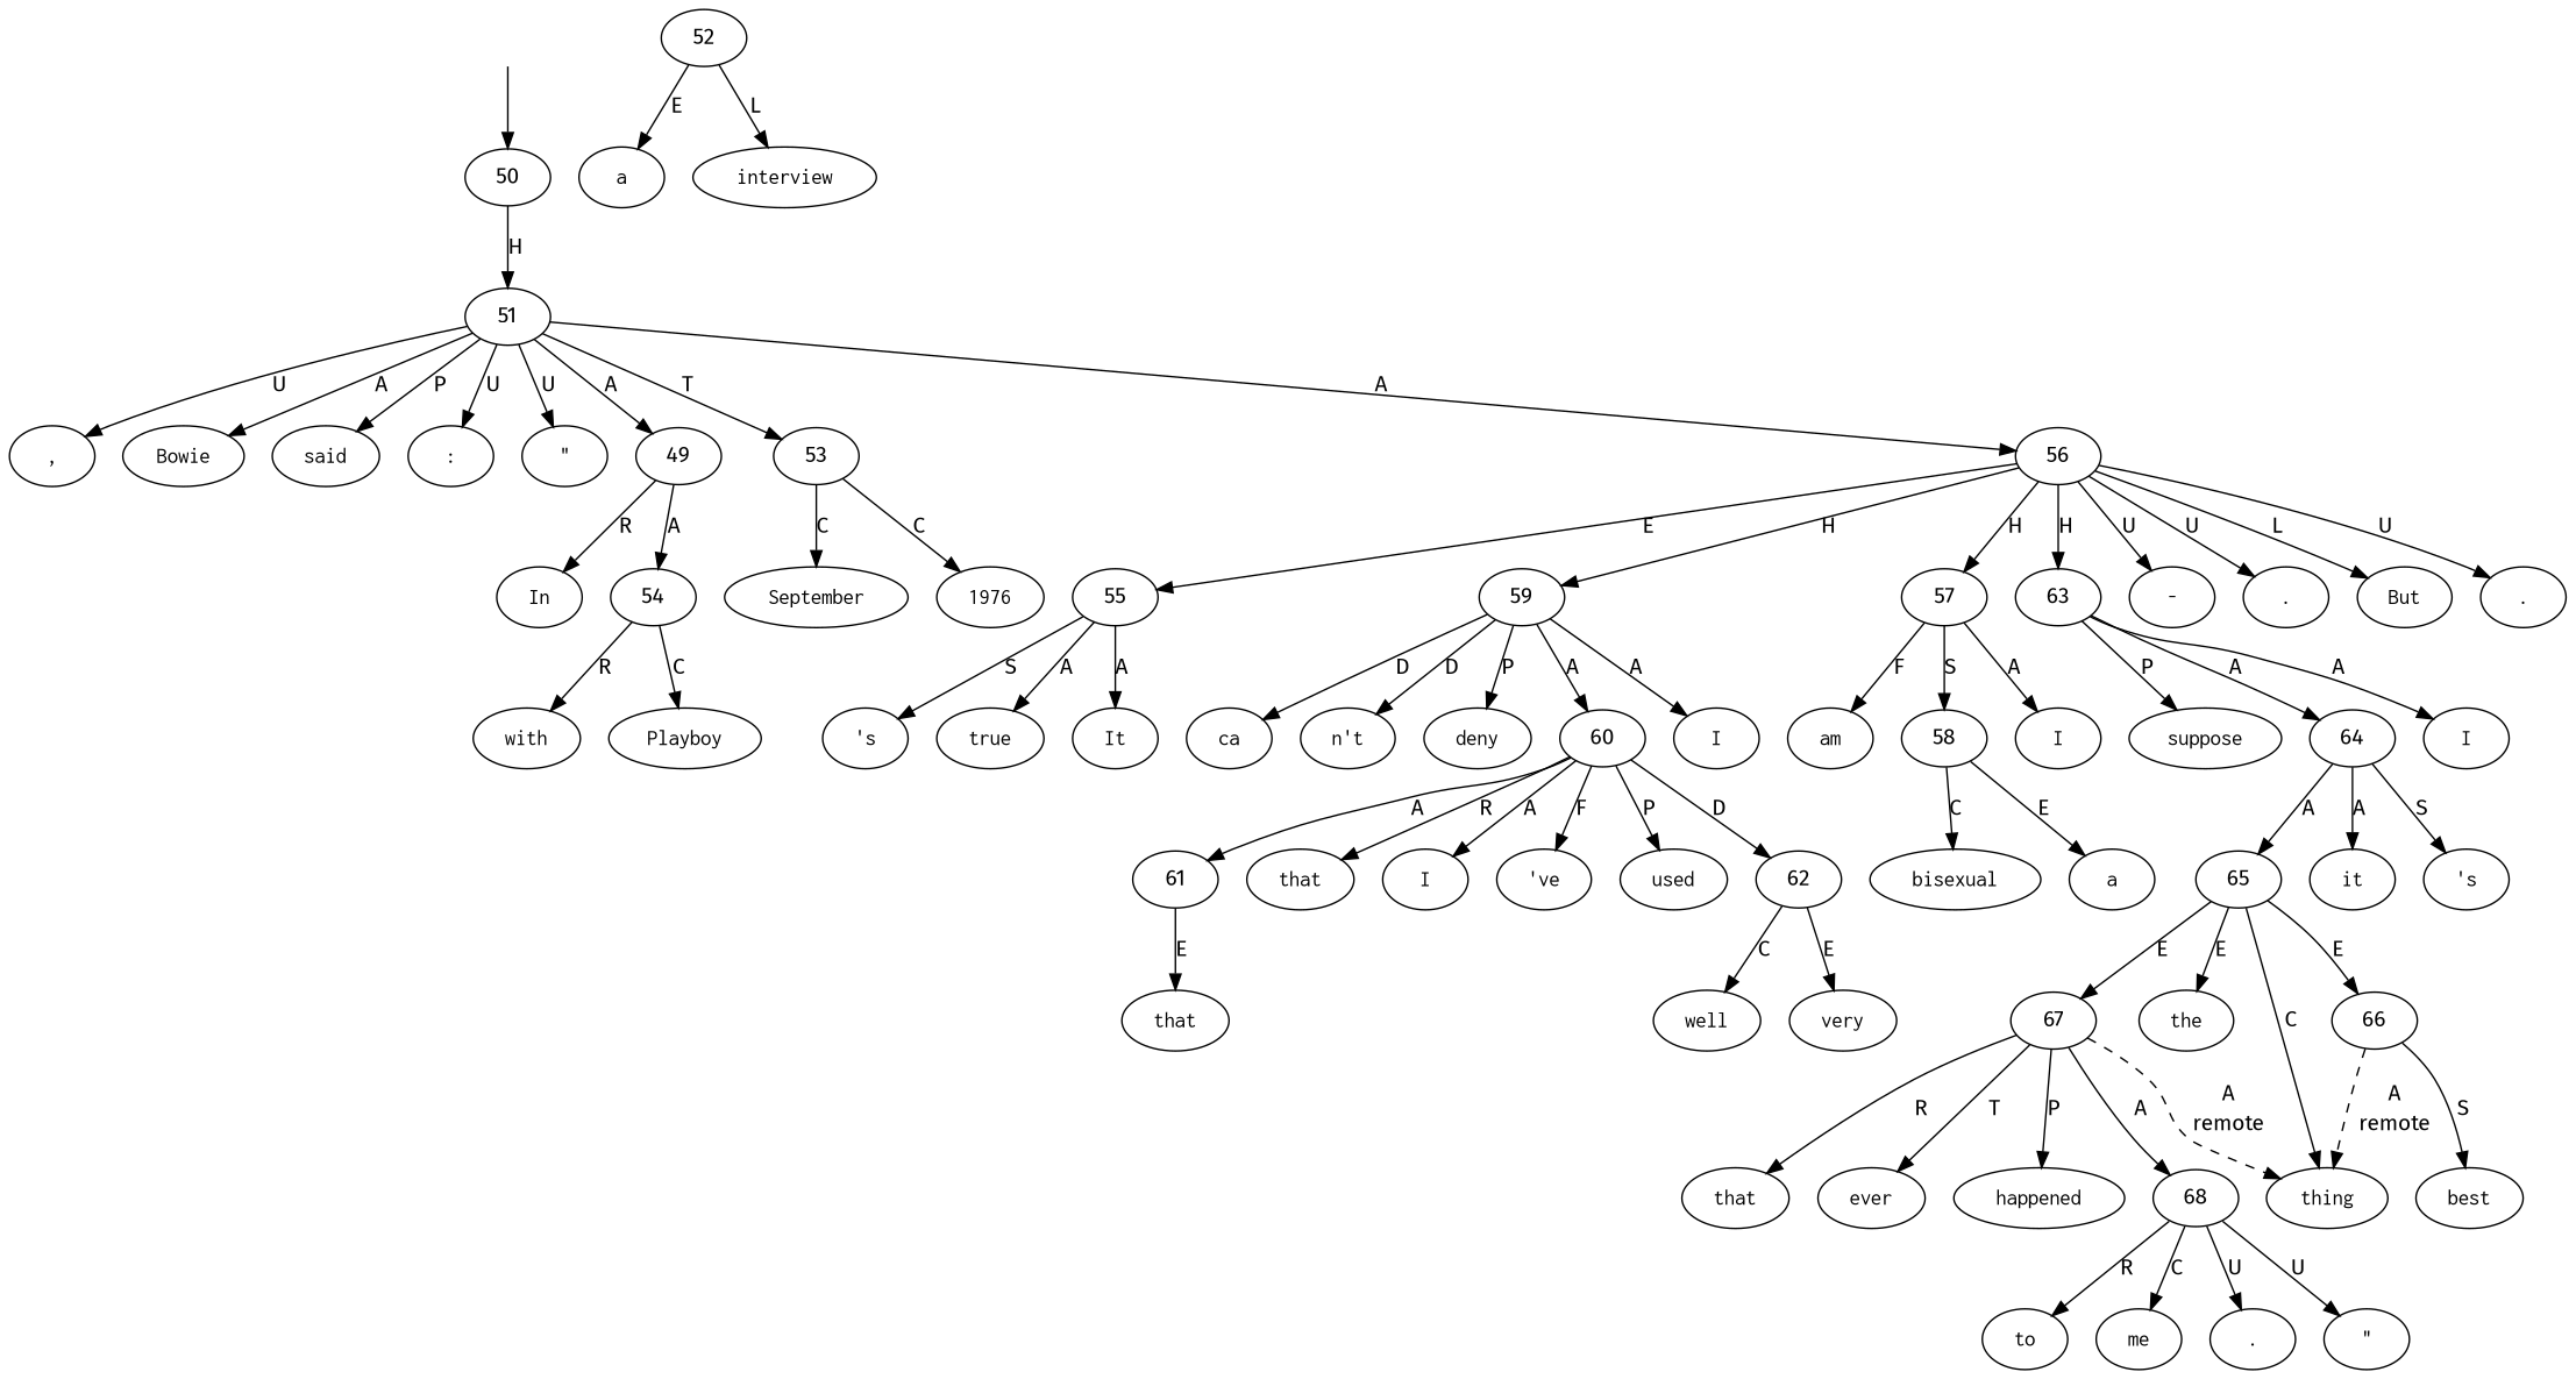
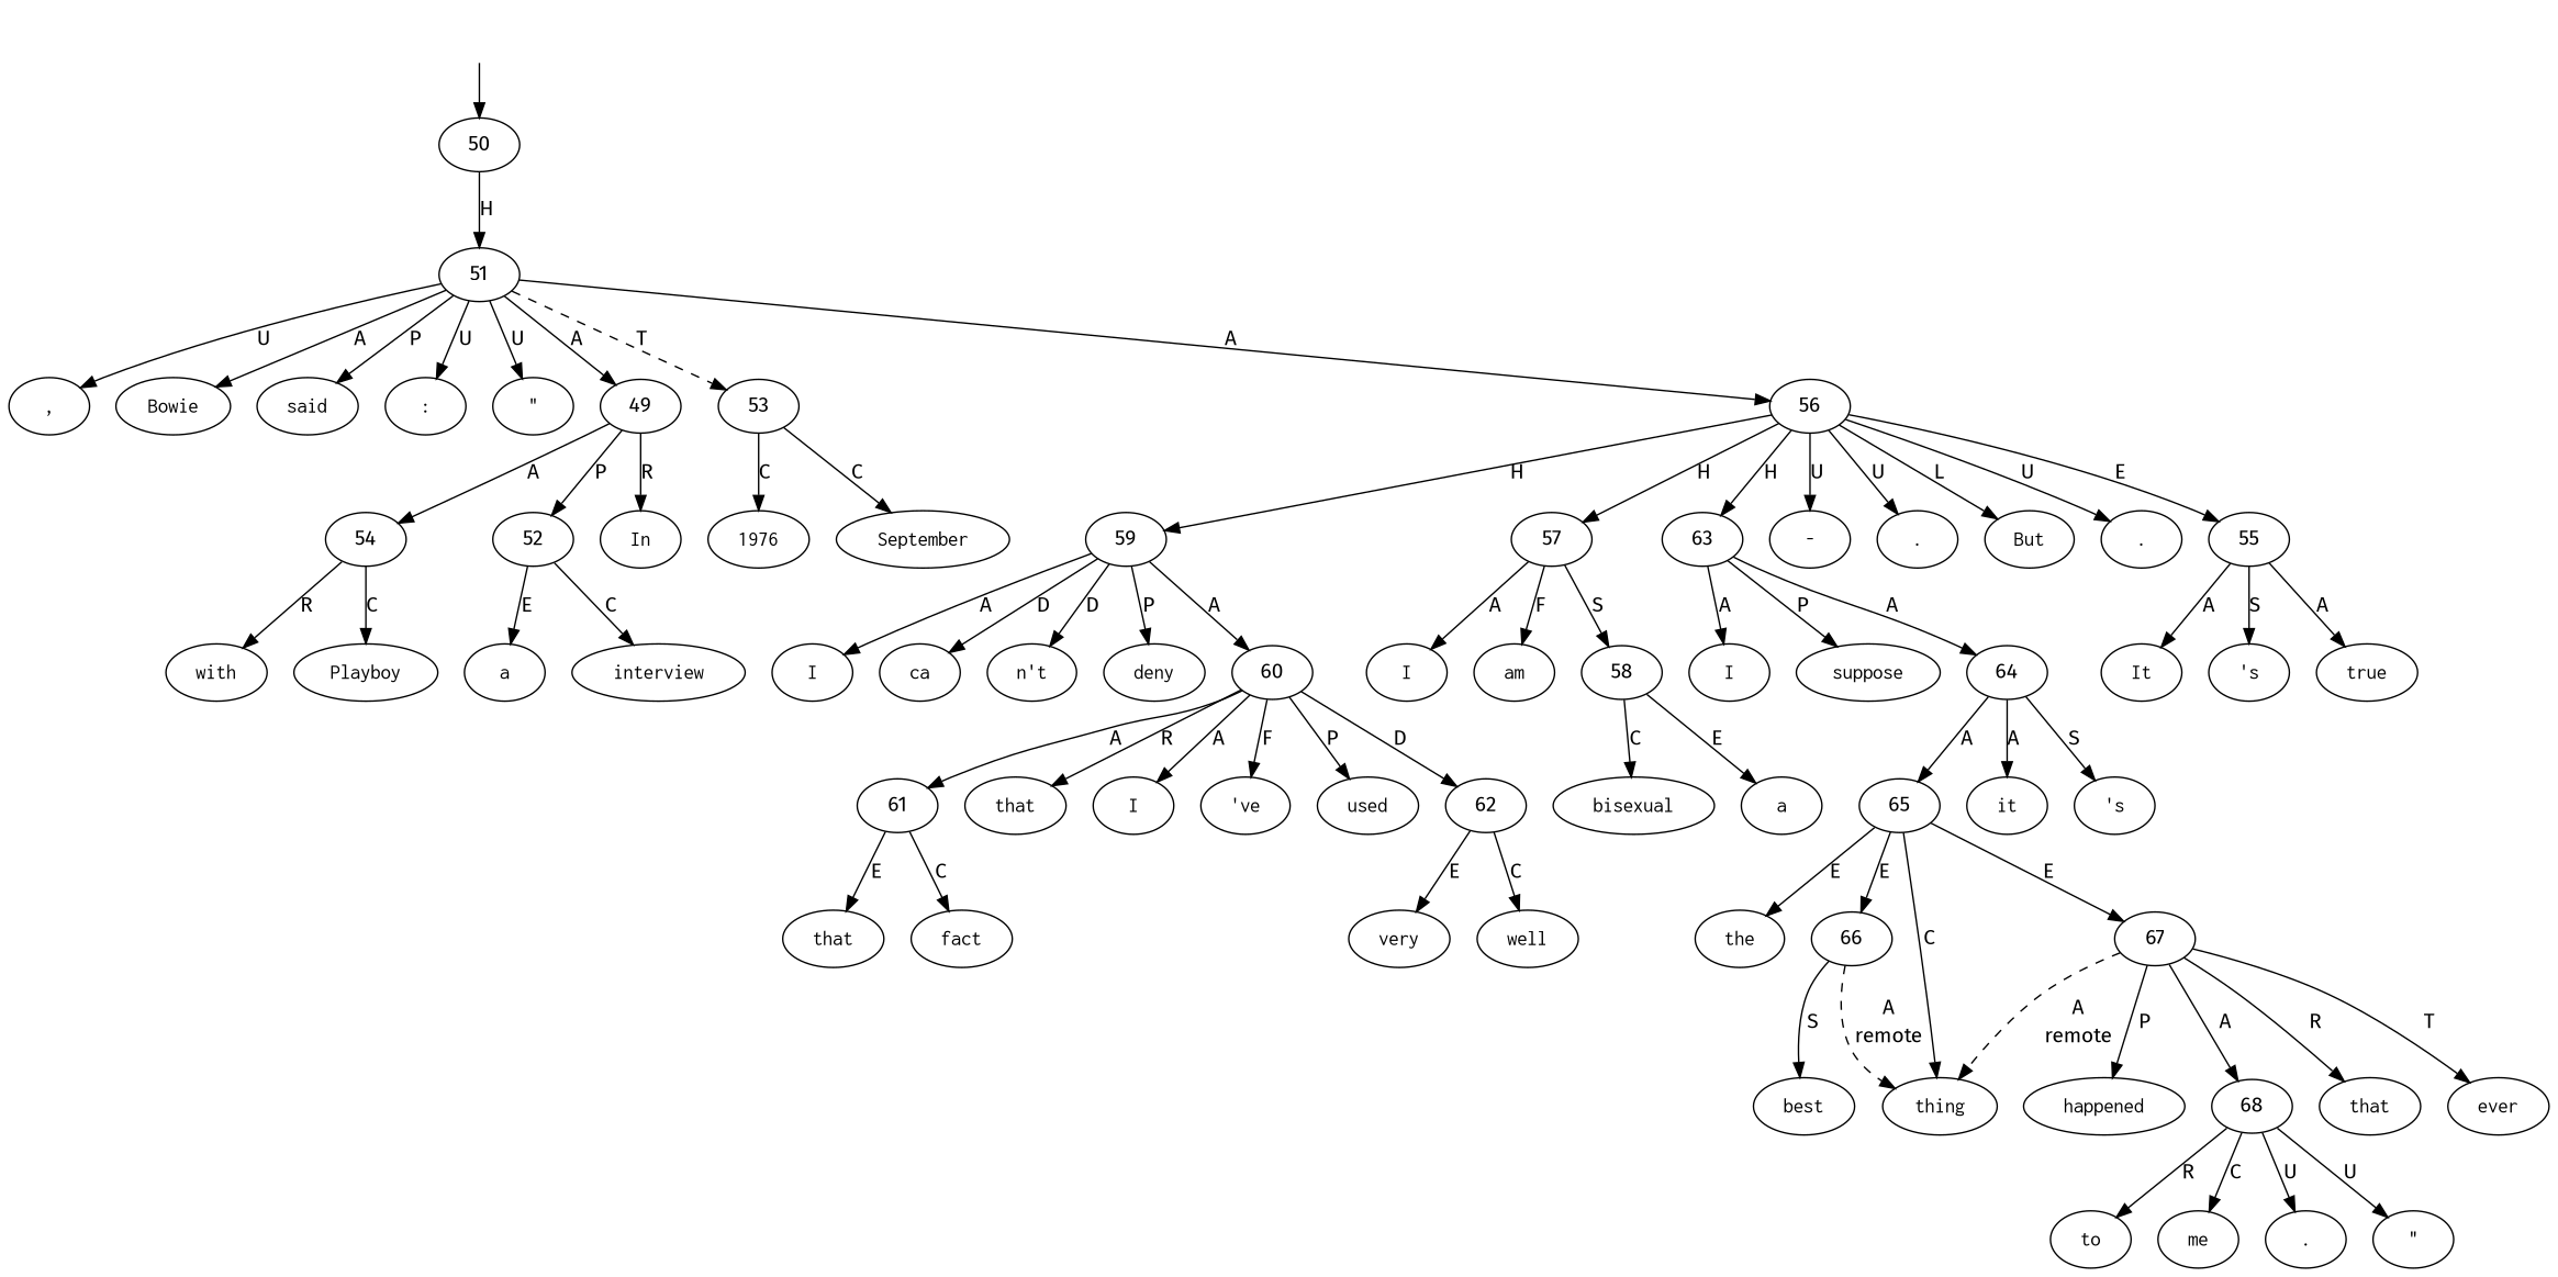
  digraph {
    fontname="Fira Sans"
    node [fontname="Fira Sans" shape=oval]
    edge [fontname="Fira Sans"]
    top [style=invis shape=""]
    50 [shape=""]
    51 [shape=""]
    n4 [label=<<table align="center" border="0" cellspacing="0"><tr><td colspan="2"><font face="Courier">,</font></td></tr></table>>]
    n5 [label=<<table align="center" border="0" cellspacing="0"><tr><td colspan="2"><font face="Courier">Bowie</font></td></tr></table>>]
    n6 [label=<<table align="center" border="0" cellspacing="0"><tr><td colspan="2"><font face="Courier">said</font></td></tr></table>>]
    n7 [label=<<table align="center" border="0" cellspacing="0"><tr><td colspan="2"><font face="Courier">:</font></td></tr></table>>]
    n8 [label=<<table align="center" border="0" cellspacing="0"><tr><td colspan="2"><font face="Courier">&quot;</font></td></tr></table>>]
    49 [shape=""]
    53 [shape=""]
    56 [shape=""]
    n12 [label=<<table align="center" border="0" cellspacing="0"><tr><td colspan="2"><font face="Courier">In</font></td></tr></table>>]
    n13 [label=<<table align="center" border="0" cellspacing="0"><tr><td colspan="2"><font face="Courier">a</font></td></tr></table>>]
    n14 [label=<<table align="center" border="0" cellspacing="0"><tr><td colspan="2"><font face="Courier">September</font></td></tr></table>>]
    n15 [label=<<table align="center" border="0" cellspacing="0"><tr><td colspan="2"><font face="Courier">1976</font></td></tr></table>>]
    n16 [label=<<table align="center" border="0" cellspacing="0"><tr><td colspan="2"><font face="Courier">interview</font></td></tr></table>>]
    n17 [label=<<table align="center" border="0" cellspacing="0"><tr><td colspan="2"><font face="Courier">with</font></td></tr></table>>]
    n18 [label=<<table align="center" border="0" cellspacing="0"><tr><td colspan="2"><font face="Courier">Playboy</font></td></tr></table>>]
    n19 [label=<<table align="center" border="0" cellspacing="0"><tr><td colspan="2"><font face="Courier">It</font></td></tr></table>>]
    n20 [label=<<table align="center" border="0" cellspacing="0"><tr><td colspan="2"><font face="Courier">&#x27;s</font></td></tr></table>>]
    n21 [label=<<table align="center" border="0" cellspacing="0"><tr><td colspan="2"><font face="Courier">true</font></td></tr></table>>]
    n22 [label=<<table align="center" border="0" cellspacing="0"><tr><td colspan="2"><font face="Courier">-</font></td></tr></table>>]
    n23 [label=<<table align="center" border="0" cellspacing="0"><tr><td colspan="2"><font face="Courier">I</font></td></tr></table>>]
    n24 [label=<<table align="center" border="0" cellspacing="0"><tr><td colspan="2"><font face="Courier">am</font></td></tr></table>>]
    n25 [label=<<table align="center" border="0" cellspacing="0"><tr><td colspan="2"><font face="Courier">a</font></td></tr></table>>]
    n26 [label=<<table align="center" border="0" cellspacing="0"><tr><td colspan="2"><font face="Courier">bisexual</font></td></tr></table>>]
    n27 [label=<<table align="center" border="0" cellspacing="0"><tr><td colspan="2"><font face="Courier">.</font></td></tr></table>>]
    n28 [label=<<table align="center" border="0" cellspacing="0"><tr><td colspan="2"><font face="Courier">But</font></td></tr></table>>]
    n29 [label=<<table align="center" border="0" cellspacing="0"><tr><td colspan="2"><font face="Courier">I</font></td></tr></table>>]
    n30 [label=<<table align="center" border="0" cellspacing="0"><tr><td colspan="2"><font face="Courier">ca</font></td></tr></table>>]
    n31 [label=<<table align="center" border="0" cellspacing="0"><tr><td colspan="2"><font face="Courier">n&#x27;t</font></td></tr></table>>]
    n32 [label=<<table align="center" border="0" cellspacing="0"><tr><td colspan="2"><font face="Courier">deny</font></td></tr></table>>]
    n33 [label=<<table align="center" border="0" cellspacing="0"><tr><td colspan="2"><font face="Courier">that</font></td></tr></table>>]
    n34 [label=<<table align="center" border="0" cellspacing="0"><tr><td colspan="2"><font face="Courier">I</font></td></tr></table>>]
    n35 [label=<<table align="center" border="0" cellspacing="0"><tr><td colspan="2"><font face="Courier">&#x27;ve</font></td></tr></table>>]
    n36 [label=<<table align="center" border="0" cellspacing="0"><tr><td colspan="2"><font face="Courier">used</font></td></tr></table>>]
    n37 [label=<<table align="center" border="0" cellspacing="0"><tr><td colspan="2"><font face="Courier">that</font></td></tr></table>>]
+   n38 [label=<<table align="center" border="0" cellspacing="0"><tr><td colspan="2"><font face="Courier">fact</font></td></tr></table>>]
    n39 [label=<<table align="center" border="0" cellspacing="0"><tr><td colspan="2"><font face="Courier">very</font></td></tr></table>>]
    n40 [label=<<table align="center" border="0" cellspacing="0"><tr><td colspan="2"><font face="Courier">well</font></td></tr></table>>]
    n41 [label=<<table align="center" border="0" cellspacing="0"><tr><td colspan="2"><font face="Courier">.</font></td></tr></table>>]
    n42 [label=<<table align="center" border="0" cellspacing="0"><tr><td colspan="2"><font face="Courier">I</font></td></tr></table>>]
    n43 [label=<<table align="center" border="0" cellspacing="0"><tr><td colspan="2"><font face="Courier">suppose</font></td></tr></table>>]
    n44 [label=<<table align="center" border="0" cellspacing="0"><tr><td colspan="2"><font face="Courier">it</font></td></tr></table>>]
    n45 [label=<<table align="center" border="0" cellspacing="0"><tr><td colspan="2"><font face="Courier">&#x27;s</font></td></tr></table>>]
    n46 [label=<<table align="center" border="0" cellspacing="0"><tr><td colspan="2"><font face="Courier">the</font></td></tr></table>>]
    n47 [label=<<table align="center" border="0" cellspacing="0"><tr><td colspan="2"><font face="Courier">best</font></td></tr></table>>]
    n48 [label=<<table align="center" border="0" cellspacing="0"><tr><td colspan="2"><font face="Courier">thing</font></td></tr></table>>]
    n49 [label=<<table align="center" border="0" cellspacing="0"><tr><td colspan="2"><font face="Courier">that</font></td></tr></table>>]
    n50 [label=<<table align="center" border="0" cellspacing="0"><tr><td colspan="2"><font face="Courier">ever</font></td></tr></table>>]
    n51 [label=<<table align="center" border="0" cellspacing="0"><tr><td colspan="2"><font face="Courier">happened</font></td></tr></table>>]
    n52 [label=<<table align="center" border="0" cellspacing="0"><tr><td colspan="2"><font face="Courier">to</font></td></tr></table>>]
    n53 [label=<<table align="center" border="0" cellspacing="0"><tr><td colspan="2"><font face="Courier">me</font></td></tr></table>>]
    n54 [label=<<table align="center" border="0" cellspacing="0"><tr><td colspan="2"><font face="Courier">.</font></td></tr></table>>]
    n55 [label=<<table align="center" border="0" cellspacing="0"><tr><td colspan="2"><font face="Courier">&quot;</font></td></tr></table>>]
    54 [shape=""]
    52 [shape=""]
    55 [shape=""]
    59 [shape=""]
    57 [shape=""]
    63 [shape=""]
    60 [shape=""]
    58 [shape=""]
    64 [shape=""]
    62 [shape=""]
    61 [shape=""]
    65 [shape=""]
    66 [shape=""]
    67 [shape=""]
    68 [shape=""]
    top -> 50
    50 -> 51 [label=H]
    51 -> n4 [label=U]
    51 -> n5 [label=A]
    51 -> n6 [label=P]
    51 -> n7 [label=U]
    51 -> n8 [label=U]
    51 -> 49 [label=A]
-   51 -> 53 [label=T]
+   51 -> 53 [label=T style=dashed]
    51 -> 56 [label=A]
    49 -> n12 [label=R]
    49 -> 54 [label=A]
+   49 -> 52 [label=P]
    53 -> n14 [label=C]
    53 -> n15 [label=C]
    56 -> n22 [label=U]
    56 -> n27 [label=U]
    56 -> n28 [label=L]
    56 -> n41 [label=U]
    56 -> 55 [label=E]
    56 -> 59 [label=H]
    56 -> 57 [label=H]
    56 -> 63 [label=H]
    54 -> n17 [label=R]
    54 -> n18 [label=C]
    52 -> n13 [label=E]
-   52 -> n16 [label=L]
+   52 -> n16 [label=C]
    55 -> n19 [label=A]
    55 -> n20 [label=S]
    55 -> n21 [label=A]
    59 -> n29 [label=A]
    59 -> n30 [label=D]
    59 -> n31 [label=D]
    59 -> n32 [label=P]
    59 -> 60 [label=A]
    57 -> n23 [label=A]
    57 -> n24 [label=F]
    57 -> 58 [label=S]
    63 -> n42 [label=A]
    63 -> n43 [label=P]
    63 -> 64 [label=A]
    60 -> n33 [label=R]
    60 -> n34 [label=A]
    60 -> n35 [label=F]
    60 -> n36 [label=P]
    60 -> 62 [label=D]
    60 -> 61 [label=A]
    58 -> n25 [label=E]
    58 -> n26 [label=C]
    64 -> n44 [label=A]
    64 -> n45 [label=S]
    64 -> 65 [label=A]
    62 -> n39 [label=E]
    62 -> n40 [label=C]
    61 -> n37 [label=E]
+   61 -> n38 [label=C]
    65 -> n46 [label=E]
    65 -> n48 [label=C]
    65 -> 66 [label=E]
    65 -> 67 [label=E]
    66 -> n47 [label=S]
    66 -> n48 [label=<<table align="center" border="0" cellspacing="0"><tr><td colspan="1">A</td></tr><tr><td>remote</td></tr></table>> style=dashed]
    67 -> n48 [label=<<table align="center" border="0" cellspacing="0"><tr><td colspan="1">A</td></tr><tr><td>remote</td></tr></table>> style=dashed]
    67 -> n49 [label=R]
    67 -> n50 [label=T]
    67 -> n51 [label=P]
    67 -> 68 [label=A]
    68 -> n52 [label=R]
    68 -> n53 [label=C]
    68 -> n54 [label=U]
    68 -> n55 [label=U]
  }
